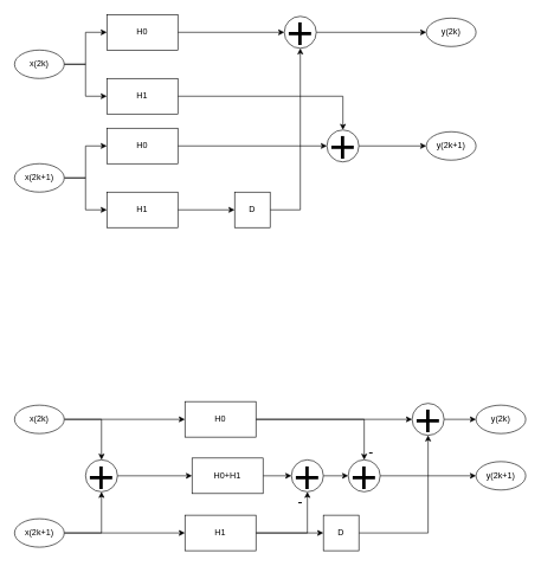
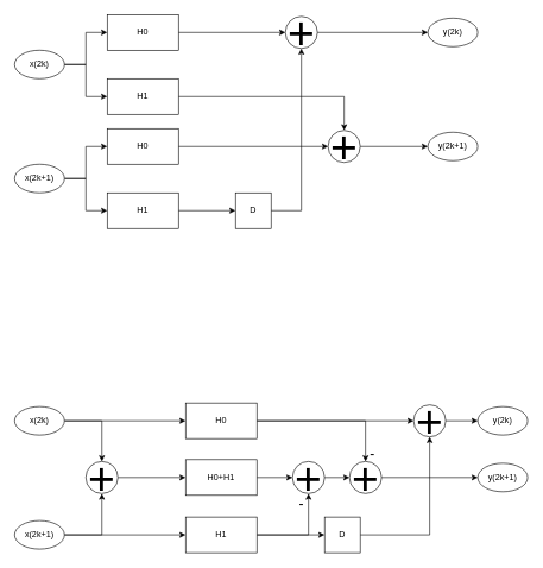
  <mxCell id="0" />
  <mxCell id="1" parent="0" />
  <mxCell id="2" style="edgeStyle=orthogonalEdgeStyle;rounded=0;orthogonalLoop=1;jettySize=auto;html=1;exitX=1;exitY=0.5;exitDx=0;exitDy=0;entryX=0;entryY=0.5;entryDx=0;entryDy=0;" edge="1" parent="1" source="3" target="10"><mxGeometry relative="1" as="geometry" /></mxCell>
  <mxCell id="3" value="x(2k)" style="ellipse;whiteSpace=wrap;html=1;" vertex="1" parent="1"><mxGeometry x="20" y="70" width="70" height="40" as="geometry" /></mxCell>
  <mxCell id="4" style="edgeStyle=orthogonalEdgeStyle;rounded=0;orthogonalLoop=1;jettySize=auto;html=1;exitX=1;exitY=0.5;exitDx=0;exitDy=0;entryX=0;entryY=0.5;entryDx=0;entryDy=0;" edge="1" parent="1" source="6" target="14"><mxGeometry relative="1" as="geometry" /></mxCell>
  <mxCell id="5" style="edgeStyle=orthogonalEdgeStyle;rounded=0;orthogonalLoop=1;jettySize=auto;html=1;exitX=1;exitY=0.5;exitDx=0;exitDy=0;entryX=0;entryY=0.5;entryDx=0;entryDy=0;" edge="1" parent="1" source="6" target="12"><mxGeometry relative="1" as="geometry" /></mxCell>
  <mxCell id="6" value="x(2k+1)" style="ellipse;whiteSpace=wrap;html=1;" vertex="1" parent="1"><mxGeometry x="20" y="230" width="70" height="40" as="geometry" /></mxCell>
  <mxCell id="7" style="edgeStyle=orthogonalEdgeStyle;rounded=0;orthogonalLoop=1;jettySize=auto;html=1;exitX=1;exitY=0.5;exitDx=0;exitDy=0;entryX=0;entryY=0.5;entryDx=0;entryDy=0;" edge="1" parent="1" source="8" target="21"><mxGeometry relative="1" as="geometry" /></mxCell>
  <mxCell id="8" value="H0" style="rounded=0;whiteSpace=wrap;html=1;" vertex="1" parent="1"><mxGeometry x="150" y="20" width="100" height="50" as="geometry" /></mxCell>
  <mxCell id="9" style="edgeStyle=orthogonalEdgeStyle;rounded=0;orthogonalLoop=1;jettySize=auto;html=1;exitX=1;exitY=0.5;exitDx=0;exitDy=0;entryX=0.5;entryY=0;entryDx=0;entryDy=0;" edge="1" parent="1" source="10" target="19"><mxGeometry relative="1" as="geometry" /></mxCell>
  <mxCell id="10" value="H1" style="rounded=0;whiteSpace=wrap;html=1;" vertex="1" parent="1"><mxGeometry x="150" y="110" width="100" height="50" as="geometry" /></mxCell>
  <mxCell id="11" style="edgeStyle=orthogonalEdgeStyle;rounded=0;orthogonalLoop=1;jettySize=auto;html=1;exitX=1;exitY=0.5;exitDx=0;exitDy=0;entryX=0;entryY=0.5;entryDx=0;entryDy=0;" edge="1" parent="1" source="12" target="17"><mxGeometry relative="1" as="geometry" /></mxCell>
  <mxCell id="12" value="H1" style="rounded=0;whiteSpace=wrap;html=1;" vertex="1" parent="1"><mxGeometry x="150" y="270" width="100" height="50" as="geometry" /></mxCell>
  <mxCell id="13" style="edgeStyle=orthogonalEdgeStyle;rounded=0;orthogonalLoop=1;jettySize=auto;html=1;exitX=1;exitY=0.5;exitDx=0;exitDy=0;" edge="1" parent="1" source="14" target="19"><mxGeometry relative="1" as="geometry" /></mxCell>
  <mxCell id="14" value="H0" style="rounded=0;whiteSpace=wrap;html=1;" vertex="1" parent="1"><mxGeometry x="150" y="180" width="100" height="50" as="geometry" /></mxCell>
  <mxCell id="15" value="" style="endArrow=classic;html=1;rounded=0;exitX=1;exitY=0.5;exitDx=0;exitDy=0;entryX=0;entryY=0.5;entryDx=0;entryDy=0;" edge="1" parent="1" source="3" target="8"><mxGeometry width="50" height="50" relative="1" as="geometry"><mxPoint x="310" y="340" as="sourcePoint" /><mxPoint x="360" y="290" as="targetPoint" /><Array as="points"><mxPoint x="120" y="90" /><mxPoint x="120" y="45" /></Array></mxGeometry></mxCell>
  <mxCell id="16" style="edgeStyle=orthogonalEdgeStyle;rounded=0;orthogonalLoop=1;jettySize=auto;html=1;exitX=1;exitY=0.5;exitDx=0;exitDy=0;entryX=0.5;entryY=1;entryDx=0;entryDy=0;" edge="1" parent="1" source="17" target="21"><mxGeometry relative="1" as="geometry" /></mxCell>
  <mxCell id="17" value="D" style="rounded=0;whiteSpace=wrap;html=1;" vertex="1" parent="1"><mxGeometry x="330" y="270" width="50" height="50" as="geometry" /></mxCell>
  <mxCell id="18" style="edgeStyle=orthogonalEdgeStyle;rounded=0;orthogonalLoop=1;jettySize=auto;html=1;exitX=1;exitY=0.5;exitDx=0;exitDy=0;entryX=0;entryY=0.5;entryDx=0;entryDy=0;" edge="1" parent="1" source="19" target="23"><mxGeometry relative="1" as="geometry" /></mxCell>
  <mxCell id="19" value="&lt;font style=&quot;font-size: 65px;&quot;&gt;+&lt;/font&gt;" style="ellipse;whiteSpace=wrap;html=1;aspect=fixed;" vertex="1" parent="1"><mxGeometry x="460" y="182.5" width="45" height="45" as="geometry" /></mxCell>
  <mxCell id="20" style="edgeStyle=orthogonalEdgeStyle;rounded=0;orthogonalLoop=1;jettySize=auto;html=1;exitX=1;exitY=0.5;exitDx=0;exitDy=0;entryX=0;entryY=0.5;entryDx=0;entryDy=0;" edge="1" parent="1" source="21" target="22"><mxGeometry relative="1" as="geometry" /></mxCell>
  <mxCell id="21" value="&lt;font style=&quot;font-size: 65px;&quot;&gt;+&lt;/font&gt;" style="ellipse;whiteSpace=wrap;html=1;aspect=fixed;" vertex="1" parent="1"><mxGeometry x="400" y="22.5" width="45" height="45" as="geometry" /></mxCell>
  <mxCell id="22" value="y(2k)" style="ellipse;whiteSpace=wrap;html=1;" vertex="1" parent="1"><mxGeometry x="600" y="25" width="70" height="40" as="geometry" /></mxCell>
  <mxCell id="23" value="y(2k+1)" style="ellipse;whiteSpace=wrap;html=1;" vertex="1" parent="1"><mxGeometry x="600" y="185" width="70" height="40" as="geometry" /></mxCell>
  <mxCell id="24" style="edgeStyle=orthogonalEdgeStyle;rounded=0;orthogonalLoop=1;jettySize=auto;html=1;exitX=1;exitY=0.5;exitDx=0;exitDy=0;entryX=0;entryY=0.5;entryDx=0;entryDy=0;" edge="1" parent="1" source="26" target="34"><mxGeometry relative="1" as="geometry" /></mxCell>
  <mxCell id="25" style="edgeStyle=orthogonalEdgeStyle;rounded=0;orthogonalLoop=1;jettySize=auto;html=1;exitX=1;exitY=0.5;exitDx=0;exitDy=0;entryX=0.5;entryY=0;entryDx=0;entryDy=0;" edge="1" parent="1" source="26" target="31"><mxGeometry relative="1" as="geometry" /></mxCell>
  <mxCell id="26" value="x(2k)" style="ellipse;whiteSpace=wrap;html=1;" vertex="1" parent="1"><mxGeometry x="20" y="570" width="70" height="40" as="geometry" /></mxCell>
  <mxCell id="27" style="edgeStyle=orthogonalEdgeStyle;rounded=0;orthogonalLoop=1;jettySize=auto;html=1;exitX=1;exitY=0.5;exitDx=0;exitDy=0;entryX=0;entryY=0.5;entryDx=0;entryDy=0;" edge="1" parent="1" source="29" target="37"><mxGeometry relative="1" as="geometry" /></mxCell>
  <mxCell id="28" style="edgeStyle=orthogonalEdgeStyle;rounded=0;orthogonalLoop=1;jettySize=auto;html=1;exitX=1;exitY=0.5;exitDx=0;exitDy=0;entryX=0.5;entryY=1;entryDx=0;entryDy=0;" edge="1" parent="1" source="29" target="31"><mxGeometry relative="1" as="geometry" /></mxCell>
  <mxCell id="29" value="x(2k+1)" style="ellipse;whiteSpace=wrap;html=1;" vertex="1" parent="1"><mxGeometry x="20" y="730" width="70" height="40" as="geometry" /></mxCell>
  <mxCell id="30" style="edgeStyle=orthogonalEdgeStyle;rounded=0;orthogonalLoop=1;jettySize=auto;html=1;exitX=1;exitY=0.5;exitDx=0;exitDy=0;entryX=0;entryY=0.5;entryDx=0;entryDy=0;" edge="1" parent="1" source="31" target="39"><mxGeometry relative="1" as="geometry" /></mxCell>
  <mxCell id="31" value="&lt;font style=&quot;font-size: 65px;&quot;&gt;+&lt;/font&gt;" style="ellipse;whiteSpace=wrap;html=1;aspect=fixed;" vertex="1" parent="1"><mxGeometry x="120" y="647" width="45" height="45" as="geometry" /></mxCell>
  <mxCell id="32" style="edgeStyle=orthogonalEdgeStyle;rounded=0;orthogonalLoop=1;jettySize=auto;html=1;exitX=1;exitY=0.5;exitDx=0;exitDy=0;entryX=0;entryY=0.5;entryDx=0;entryDy=0;" edge="1" parent="1" source="34" target="45"><mxGeometry relative="1" as="geometry" /></mxCell>
  <mxCell id="33" style="edgeStyle=orthogonalEdgeStyle;rounded=0;orthogonalLoop=1;jettySize=auto;html=1;exitX=1;exitY=0.5;exitDx=0;exitDy=0;entryX=0.5;entryY=0;entryDx=0;entryDy=0;" edge="1" parent="1" source="34" target="41"><mxGeometry relative="1" as="geometry" /></mxCell>
  <mxCell id="34" value="H0" style="rounded=0;whiteSpace=wrap;html=1;" vertex="1" parent="1"><mxGeometry x="260" y="565" width="100" height="50" as="geometry" /></mxCell>
  <mxCell id="35" style="edgeStyle=orthogonalEdgeStyle;rounded=0;orthogonalLoop=1;jettySize=auto;html=1;exitX=1;exitY=0.5;exitDx=0;exitDy=0;entryX=0.5;entryY=1;entryDx=0;entryDy=0;" edge="1" parent="1" source="37" target="43"><mxGeometry relative="1" as="geometry" /></mxCell>
  <mxCell id="36" style="edgeStyle=orthogonalEdgeStyle;rounded=0;orthogonalLoop=1;jettySize=auto;html=1;exitX=1;exitY=0.5;exitDx=0;exitDy=0;entryX=0;entryY=0.5;entryDx=0;entryDy=0;" edge="1" parent="1" source="37" target="47"><mxGeometry relative="1" as="geometry" /></mxCell>
  <mxCell id="37" value="H1" style="rounded=0;whiteSpace=wrap;html=1;" vertex="1" parent="1"><mxGeometry x="260" y="725" width="100" height="50" as="geometry" /></mxCell>
  <mxCell id="38" style="edgeStyle=orthogonalEdgeStyle;rounded=0;orthogonalLoop=1;jettySize=auto;html=1;exitX=1;exitY=0.5;exitDx=0;exitDy=0;entryX=0;entryY=0.5;entryDx=0;entryDy=0;" edge="1" parent="1" source="39" target="43"><mxGeometry relative="1" as="geometry" /></mxCell>
- <mxCell id="39" value="H0+H1" style="rounded=0;whiteSpace=wrap;html=1;" vertex="1" parent="1"><mxGeometry x="270" y="644.5" width="100" height="50" as="geometry" /></mxCell>
+ <mxCell id="39" value="H0+H1" style="rounded=0;whiteSpace=wrap;html=1;" vertex="1" parent="1"><mxGeometry x="260" y="644.5" width="100" height="50" as="geometry" /></mxCell>
  <mxCell id="40" style="edgeStyle=orthogonalEdgeStyle;rounded=0;orthogonalLoop=1;jettySize=auto;html=1;exitX=1;exitY=0.5;exitDx=0;exitDy=0;" edge="1" parent="1" source="41" target="49"><mxGeometry relative="1" as="geometry" /></mxCell>
  <mxCell id="41" value="&lt;font style=&quot;font-size: 65px;&quot;&gt;+&lt;/font&gt;" style="ellipse;whiteSpace=wrap;html=1;aspect=fixed;" vertex="1" parent="1"><mxGeometry x="490" y="647" width="45" height="45" as="geometry" /></mxCell>
  <mxCell id="42" style="edgeStyle=orthogonalEdgeStyle;rounded=0;orthogonalLoop=1;jettySize=auto;html=1;exitX=1;exitY=0.5;exitDx=0;exitDy=0;entryX=0;entryY=0.5;entryDx=0;entryDy=0;" edge="1" parent="1" source="43" target="41"><mxGeometry relative="1" as="geometry" /></mxCell>
  <mxCell id="43" value="&lt;font style=&quot;font-size: 65px;&quot;&gt;+&lt;/font&gt;" style="ellipse;whiteSpace=wrap;html=1;aspect=fixed;" vertex="1" parent="1"><mxGeometry x="410" y="647" width="45" height="45" as="geometry" /></mxCell>
  <mxCell id="44" style="edgeStyle=orthogonalEdgeStyle;rounded=0;orthogonalLoop=1;jettySize=auto;html=1;exitX=1;exitY=0.5;exitDx=0;exitDy=0;entryX=0;entryY=0.5;entryDx=0;entryDy=0;" edge="1" parent="1" source="45" target="48"><mxGeometry relative="1" as="geometry" /></mxCell>
  <mxCell id="45" value="&lt;font style=&quot;font-size: 65px;&quot;&gt;+&lt;/font&gt;" style="ellipse;whiteSpace=wrap;html=1;aspect=fixed;" vertex="1" parent="1"><mxGeometry x="580" y="567.5" width="45" height="45" as="geometry" /></mxCell>
  <mxCell id="46" style="edgeStyle=orthogonalEdgeStyle;rounded=0;orthogonalLoop=1;jettySize=auto;html=1;exitX=1;exitY=0.5;exitDx=0;exitDy=0;entryX=0.5;entryY=1;entryDx=0;entryDy=0;" edge="1" parent="1" source="47" target="45"><mxGeometry relative="1" as="geometry" /></mxCell>
  <mxCell id="47" value="D" style="rounded=0;whiteSpace=wrap;html=1;" vertex="1" parent="1"><mxGeometry x="455" y="725" width="50" height="50" as="geometry" /></mxCell>
  <mxCell id="48" value="y(2k)" style="ellipse;whiteSpace=wrap;html=1;" vertex="1" parent="1"><mxGeometry x="670" y="570" width="70" height="40" as="geometry" /></mxCell>
  <mxCell id="49" value="y(2k+1)" style="ellipse;whiteSpace=wrap;html=1;" vertex="1" parent="1"><mxGeometry x="670" y="649.5" width="70" height="40" as="geometry" /></mxCell>
  <mxCell id="50" value="&lt;font style=&quot;font-size: 20px;&quot;&gt;-&lt;/font&gt;" style="text;html=1;strokeColor=none;fillColor=none;align=center;verticalAlign=middle;whiteSpace=wrap;rounded=0;" vertex="1" parent="1"><mxGeometry x="410" y="689.5" width="25" height="30" as="geometry" /></mxCell>
  <mxCell id="51" value="&lt;font style=&quot;font-size: 20px;&quot;&gt;-&lt;/font&gt;" style="text;html=1;strokeColor=none;fillColor=none;align=center;verticalAlign=middle;whiteSpace=wrap;rounded=0;" vertex="1" parent="1"><mxGeometry x="510" y="619.5" width="25" height="30" as="geometry" /></mxCell>
